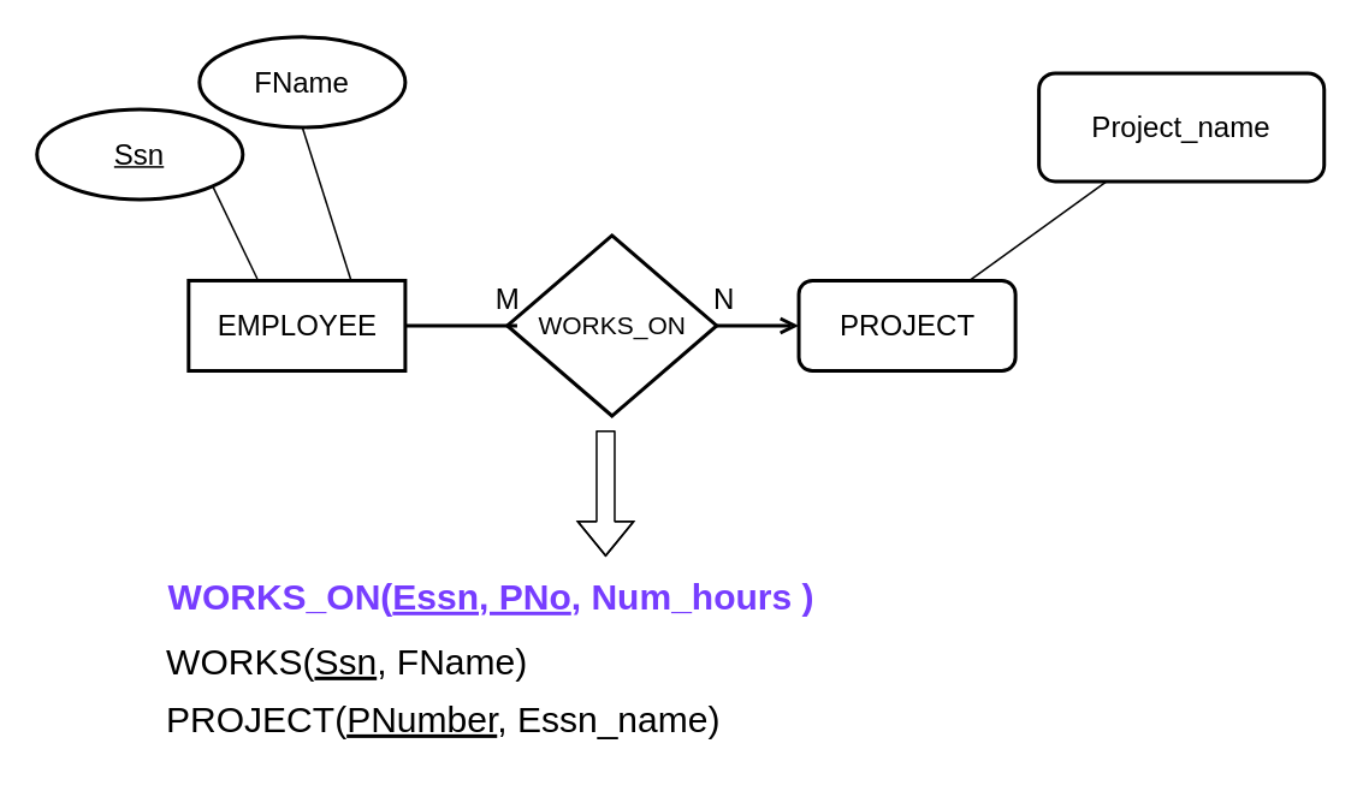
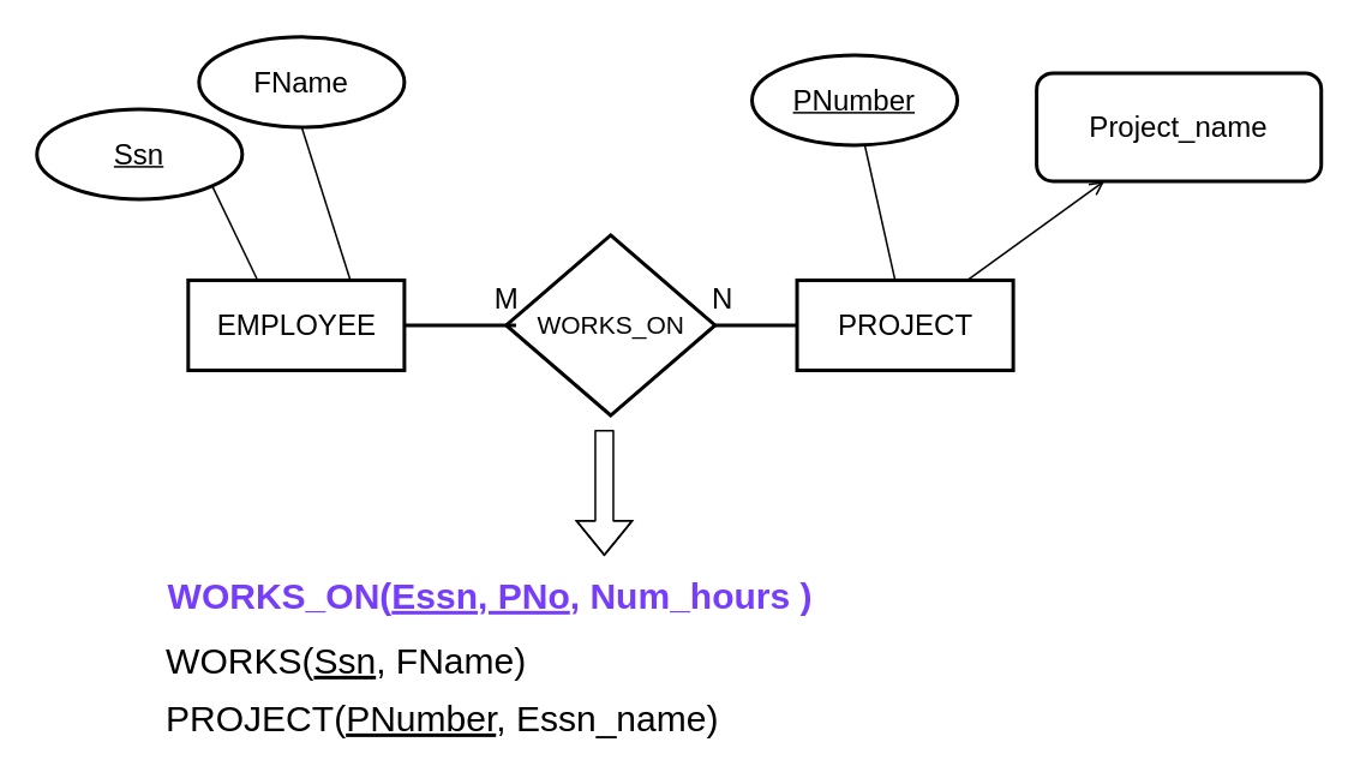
  <mxCell id="0" />
  <mxCell id="1" parent="0" />
  <mxCell id="2" value="EMPLOYEE" style="html=1;fillColor=none;fontSize=16;strokeWidth=2;" parent="1" vertex="1"><mxGeometry x="104" y="155" width="120" height="50" as="geometry" /></mxCell>
- <mxCell id="3" value="PROJECT" style="html=1;fillColor=none;fontSize=16;strokeWidth=2;rounded=1;" parent="1" vertex="1"><mxGeometry x="442" y="155" width="120" height="50" as="geometry" /></mxCell>
+ <mxCell id="3" value="PROJECT" style="html=1;fillColor=none;fontSize=16;strokeWidth=2;" parent="1" vertex="1"><mxGeometry x="442" y="155" width="120" height="50" as="geometry" /></mxCell>
  <mxCell id="4" value="WORKS_ON" style="shape=rhombus;strokeWidth=2;fontSize=17;perimeter=rhombusPerimeter;whiteSpace=wrap;html=1;align=center;fontSize=14;fillColor=none;" parent="1" vertex="1"><mxGeometry x="280.5" y="130" width="116" height="100" as="geometry" /></mxCell>
  <mxCell id="5" value="" style="endArrow=none;html=1;exitX=1;exitY=0.5;exitDx=0;exitDy=0;endFill=0;strokeWidth=2;" parent="1" source="2" edge="1"><mxGeometry width="50" height="50" relative="1" as="geometry"><mxPoint x="210.656" y="-11.042" as="sourcePoint" /><mxPoint x="286" y="180" as="targetPoint" /></mxGeometry></mxCell>
- <mxCell id="6" value="" style="endArrow=open;html=1;entryX=0;entryY=0.5;entryDx=0;entryDy=0;endFill=0;strokeWidth=2;" parent="1" source="4" target="3" edge="1"><mxGeometry width="50" height="50" relative="1" as="geometry"><mxPoint x="390" y="180" as="sourcePoint" /><mxPoint x="296" y="190" as="targetPoint" /></mxGeometry></mxCell>
+ <mxCell id="6" value="" style="endArrow=none;html=1;entryX=0;entryY=0.5;entryDx=0;entryDy=0;endFill=0;strokeWidth=2;" parent="1" source="4" target="3" edge="1"><mxGeometry width="50" height="50" relative="1" as="geometry"><mxPoint x="390" y="180" as="sourcePoint" /><mxPoint x="296" y="190" as="targetPoint" /></mxGeometry></mxCell>
  <mxCell id="7" value="M" style="text;html=1;strokeColor=none;fillColor=none;align=center;verticalAlign=middle;whiteSpace=wrap;rounded=0;fontSize=16;" parent="1" vertex="1"><mxGeometry x="265.5" y="155" width="30" height="20" as="geometry" /></mxCell>
  <mxCell id="8" value="N" style="text;html=1;strokeColor=none;fillColor=none;align=center;verticalAlign=middle;whiteSpace=wrap;rounded=0;fontSize=16;" parent="1" vertex="1"><mxGeometry x="386" y="155" width="30" height="20" as="geometry" /></mxCell>
  <mxCell id="9" value="" style="shape=flexArrow;endArrow=classic;html=1;" parent="1" edge="1"><mxGeometry width="50" height="50" relative="1" as="geometry"><mxPoint x="335" y="238" as="sourcePoint" /><mxPoint x="335" y="308" as="targetPoint" /><Array as="points"><mxPoint x="335" y="248" /></Array></mxGeometry></mxCell>
  <mxCell id="10" value="WORKS(&lt;u&gt;Ssn&lt;/u&gt;, FName)" style="text;html=1;strokeColor=none;fillColor=none;align=left;verticalAlign=middle;whiteSpace=wrap;rounded=0;fontSize=20;" parent="1" vertex="1"><mxGeometry x="90" y="351" width="540" height="30" as="geometry" /></mxCell>
  <mxCell id="11" value="Ssn" style="ellipse;whiteSpace=wrap;html=1;strokeWidth=2;fillColor=none;fontSize=16;fontStyle=4" parent="1" vertex="1"><mxGeometry x="20" y="60" width="114" height="50" as="geometry" /></mxCell>
  <mxCell id="12" value="" style="endArrow=none;html=1;exitX=0.75;exitY=0;exitDx=0;exitDy=0;entryX=0.5;entryY=1;entryDx=0;entryDy=0;" parent="1" source="2" target="13" edge="1"><mxGeometry width="50" height="50" relative="1" as="geometry"><mxPoint x="159" y="155" as="sourcePoint" /><mxPoint x="209" y="105" as="targetPoint" /></mxGeometry></mxCell>
  <mxCell id="13" value="FName" style="ellipse;whiteSpace=wrap;html=1;strokeWidth=2;fillColor=none;fontSize=16;" parent="1" vertex="1"><mxGeometry x="110" y="20" width="114" height="50" as="geometry" /></mxCell>
  <mxCell id="14" value="" style="endArrow=none;html=1;exitX=0.317;exitY=-0.02;exitDx=0;exitDy=0;entryX=1;entryY=1;entryDx=0;entryDy=0;exitPerimeter=0;" parent="1" source="2" target="11" edge="1"><mxGeometry width="50" height="50" relative="1" as="geometry"><mxPoint x="210" y="165" as="sourcePoint" /><mxPoint x="232" y="110" as="targetPoint" /></mxGeometry></mxCell>
+ <mxCell id="15" value="PNumber" style="ellipse;whiteSpace=wrap;html=1;strokeWidth=2;fillColor=none;fontSize=16;fontStyle=4" parent="1" vertex="1"><mxGeometry x="417" y="30" width="114" height="50" as="geometry" /></mxCell>
  <mxCell id="16" value="Project_name" style="whiteSpace=wrap;html=1;strokeWidth=2;fillColor=none;fontSize=16;rounded=1;" parent="1" vertex="1"><mxGeometry x="575" y="40" width="158" height="60" as="geometry" /></mxCell>
- <mxCell id="17" value="" style="endArrow=none;html=1;" parent="1" source="3" target="16" edge="1"><mxGeometry width="50" height="50" relative="1" as="geometry"><mxPoint x="663" y="207.5" as="sourcePoint" /><mxPoint x="620" y="123" as="targetPoint" /></mxGeometry></mxCell>
+ <mxCell id="17" value="" style="endArrow=open;html=1;" parent="1" source="3" target="16" edge="1"><mxGeometry width="50" height="50" relative="1" as="geometry"><mxPoint x="663" y="207.5" as="sourcePoint" /><mxPoint x="620" y="123" as="targetPoint" /></mxGeometry></mxCell>
+ <mxCell id="18" value="" style="endArrow=none;html=1;" parent="1" source="3" target="15" edge="1"><mxGeometry width="50" height="50" relative="1" as="geometry"><mxPoint x="563.754" y="165" as="sourcePoint" /><mxPoint x="630" y="133" as="targetPoint" /></mxGeometry></mxCell>
  <mxCell id="19" value="&lt;font color=&quot;#773dff&quot; style=&quot;font-weight: bold&quot;&gt;WORKS_ON(&lt;u&gt;Essn, PNo&lt;/u&gt;, Num_hours )&amp;nbsp;&lt;/font&gt;" style="text;html=1;strokeColor=none;fillColor=none;align=left;verticalAlign=middle;whiteSpace=wrap;rounded=0;fontSize=20;" parent="1" vertex="1"><mxGeometry x="91" y="315" width="540" height="30" as="geometry" /></mxCell>
  <mxCell id="20" value="PROJECT(&lt;u&gt;PNumber&lt;/u&gt;, Essn_name)" style="text;html=1;strokeColor=none;fillColor=none;align=left;verticalAlign=middle;whiteSpace=wrap;rounded=0;fontSize=20;" parent="1" vertex="1"><mxGeometry x="90" y="383" width="540" height="30" as="geometry" /></mxCell>
